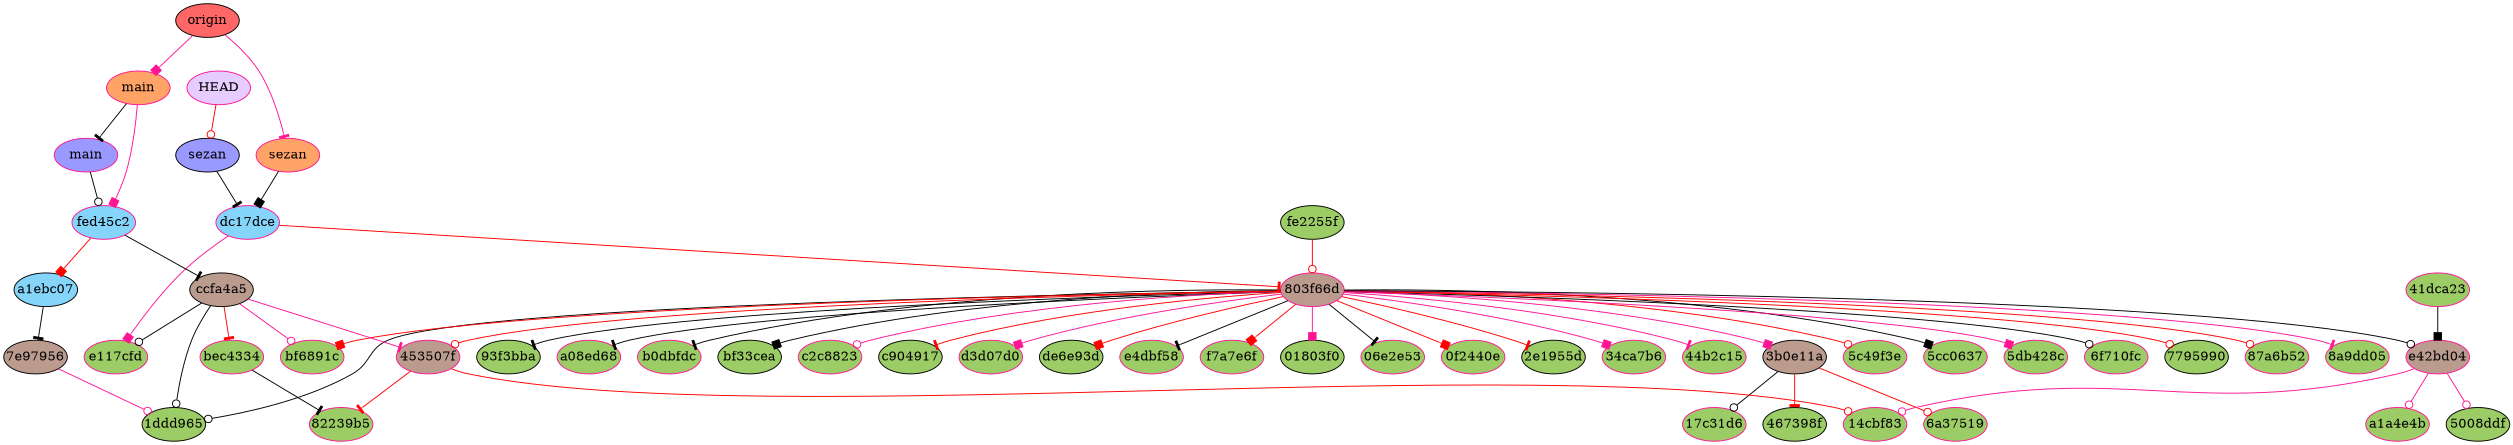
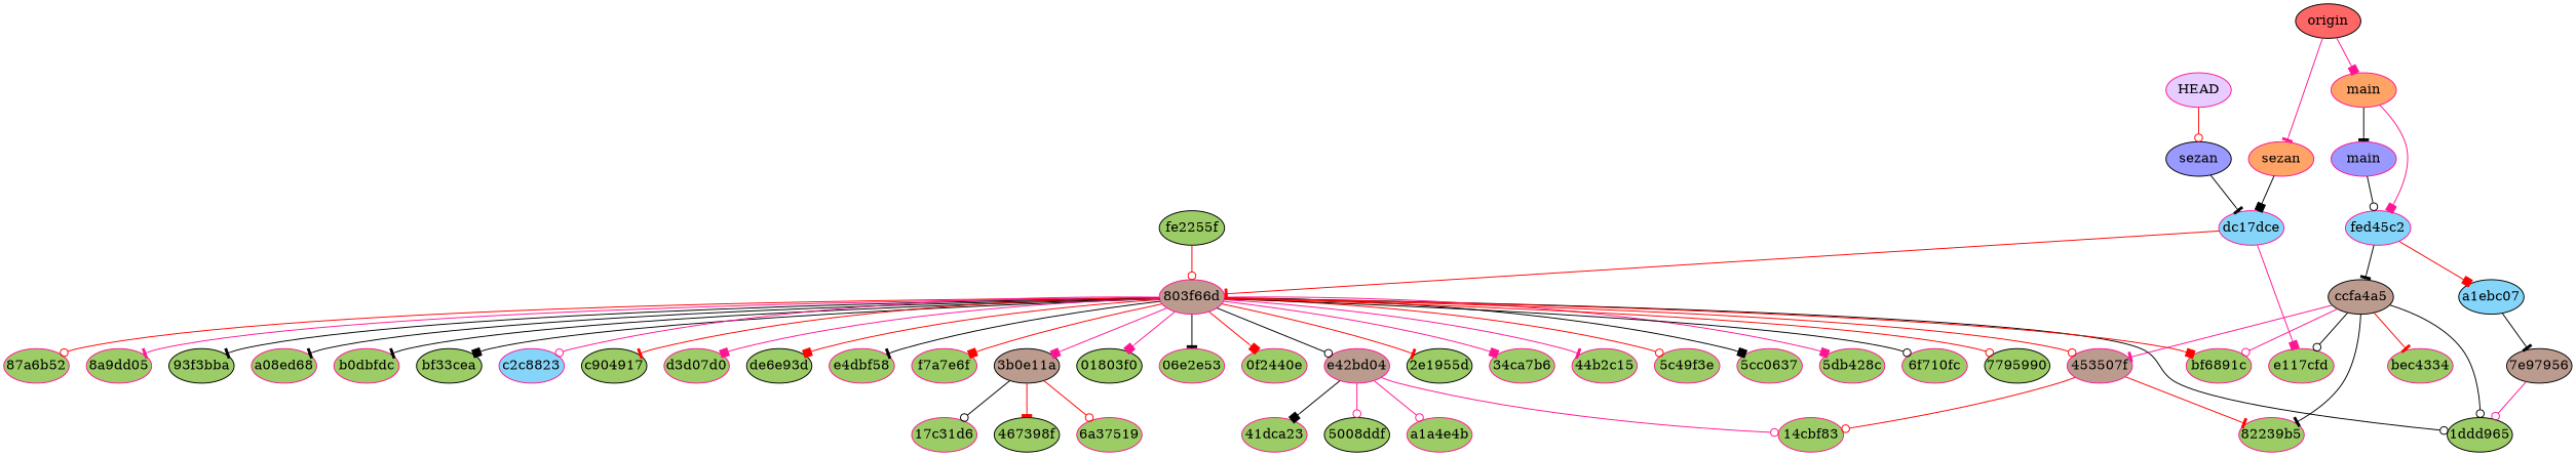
  digraph {
    node [color=deeppink fillcolor="#9ccc66" fixedsize=true style=filled]
    edge [arrowhead=odot color=black]
    n1 [color=black label="01803f0" width=0.95]
    n2 [label="06e2e53" width=0.95]
    n3 [label="0f2440e" width=0.95]
    n4 [label="14cbf83" width=0.95]
    n5 [label="17c31d6" width=0.95]
    n6 [color=black label="1ddd965" width=0.95]
    n7 [color=black label="2e1955d" width=0.95]
    n8 [label="34ca7b6" width=0.95]
    n9 [label="41dca23" width=0.95]
    n10 [label="44b2c15" width=0.95]
    n11 [color=black label="467398f" width=0.95]
    n12 [color=black label="5008ddf" width=0.95]
    n13 [label="5c49f3e" width=0.95]
    n14 [label="5cc0637" width=0.95]
    n15 [label="5db428c" width=0.95]
    n16 [label="6a37519" width=0.95]
    n17 [label="6f710fc" width=0.95]
    n18 [color=black label=7795990 width=0.95]
    n19 [label="82239b5" width=0.95]
    n20 [label="87a6b52" width=0.95]
    n21 [label="8a9dd05" width=0.95]
    n22 [color=black label="93f3bba" width=0.95]
    n23 [label=a08ed68 width=0.95]
    n24 [label=a1a4e4b width=0.95]
    n25 [label=b0dbfdc width=0.95]
    n26 [label=bec4334 width=0.95]
    n27 [color=black label=bf33cea width=0.95]
    n28 [label=bf6891c width=0.95]
-   n29 [label=c2c8823 width=0.95]
+   n29 [fillcolor="#85d5fa" label=c2c8823 width=0.95]
    n30 [color=black label=c904917 width=0.95]
    n31 [label=d3d07d0 width=0.95]
    n32 [color=black label=de6e93d width=0.95]
    n33 [label=e117cfd width=0.95]
    n34 [label=e4dbf58 width=0.95]
    n35 [label=f7a7e6f width=0.95]
    n36 [color=black label=fe2255f width=0.95]
    n37 [fillcolor="#bc9b8f" label="803f66d" width=0.95]
    n38 [color=black fillcolor="#bc9b8f" label="3b0e11a" width=0.95]
    n39 [fillcolor="#bc9b8f" label="453507f" width=0.95]
    n40 [color=black fillcolor="#bc9b8f" label="7e97956" width=0.95]
    n41 [fillcolor="#bc9b8f" label=e42bd04 width=0.95]
    n42 [color=black fillcolor="#bc9b8f" label=ccfa4a5 width=0.95]
    n43 [color=black fillcolor="#85d5fa" label=a1ebc07 width=0.95]
    n44 [fillcolor="#85d5fa" label=dc17dce width=0.95]
    n45 [fillcolor="#85d5fa" label=fed45c2 width=0.95]
    n46 [fillcolor="#9999ff" label=main width=0.95]
    n47 [color=black fillcolor="#9999ff" label=sezan width=0.95]
    n48 [fillcolor="#e6ccff" label=HEAD width=0.95]
    n49 [fillcolor="#ffa366" label=main width=0.95]
    n50 [fillcolor="#ffa366" label=sezan width=0.95]
    n51 [color=black fillcolor="#ff6666" label=origin width=0.95]
    n36 -> n37 [color=red]
    n37 -> n1 [arrowhead=box color=deeppink]
    n37 -> n2 [arrowhead=tee]
    n37 -> n3 [arrowhead=box color=red]
    n37 -> n6
    n37 -> n7 [arrowhead=tee color=red]
    n37 -> n8 [arrowhead=box color=deeppink]
    n37 -> n10 [arrowhead=tee color=deeppink]
    n37 -> n13 [color=red]
    n37 -> n14 [arrowhead=box]
    n37 -> n15 [arrowhead=box color=deeppink]
    n37 -> n17
    n37 -> n18 [color=red]
    n37 -> n20 [color=red]
    n37 -> n21 [arrowhead=tee color=deeppink]
    n37 -> n22 [arrowhead=tee]
    n37 -> n23 [arrowhead=tee]
    n37 -> n25 [arrowhead=tee]
    n37 -> n27 [arrowhead=box]
    n37 -> n28 [arrowhead=box color=red]
    n37 -> n29 [color=deeppink]
    n37 -> n30 [arrowhead=tee color=red]
    n37 -> n31 [arrowhead=box color=deeppink]
    n37 -> n32 [arrowhead=box color=red]
    n37 -> n34 [arrowhead=tee]
    n37 -> n35 [arrowhead=box color=red]
    n37 -> n38 [arrowhead=box color=deeppink]
    n37 -> n39 [color=red]
    n37 -> n41
    n38 -> n5
    n38 -> n11 [arrowhead=tee color=red]
    n38 -> n16 [color=red]
    n39 -> n4 [color=red]
    n39 -> n19 [arrowhead=tee color=red]
    n40 -> n6 [color=deeppink]
    n41 -> n4 [color=deeppink]
-   n9 -> n41 [arrowhead=box]
+   n41 -> n9 [arrowhead=box]
    n41 -> n12 [color=deeppink]
    n41 -> n24 [color=deeppink]
    n42 -> n6
-   n26 -> n19 [arrowhead=tee]
+   n42 -> n19 [arrowhead=tee]
    n42 -> n26 [arrowhead=tee color=red]
    n42 -> n28 [color=deeppink]
    n42 -> n33
    n42 -> n39 [arrowhead=tee color=deeppink]
    n43 -> n40 [arrowhead=tee]
    n44 -> n33 [arrowhead=box color=deeppink]
    n44 -> n37 [arrowhead=tee color=red]
    n45 -> n42 [arrowhead=tee]
    n45 -> n43 [arrowhead=box color=red]
    n46 -> n45
    n47 -> n44 [arrowhead=tee]
    n48 -> n47 [color=red]
    n49 -> n45 [arrowhead=box color=deeppink]
    n49 -> n46 [arrowhead=tee]
    n50 -> n44 [arrowhead=box]
    n51 -> n49 [arrowhead=box color=deeppink]
    n51 -> n50 [arrowhead=tee color=deeppink]
  }
